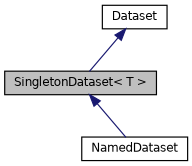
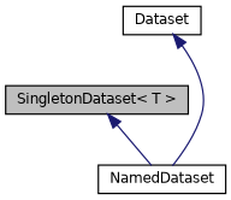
  digraph {
    node [color=black fillcolor=white fontname=Helvetica fontsize=10 shape=record style=filled]
    edge [color=midnightblue dir=back fontname=Helvetica fontsize=10 labelfontname=Helvetica labelfontsize=10 style=solid]
    n1 [fillcolor=grey75 fontcolor=black height=0.2 label="SingletonDataset\< T \>" width=0.4]
    n2 [height=0.2 label=NamedDataset width=0.4]
    n3 [height=0.2 label=Dataset width=0.4]
    n1 -> n2
-   n3 -> n1
+   n3 -> n2
  }
